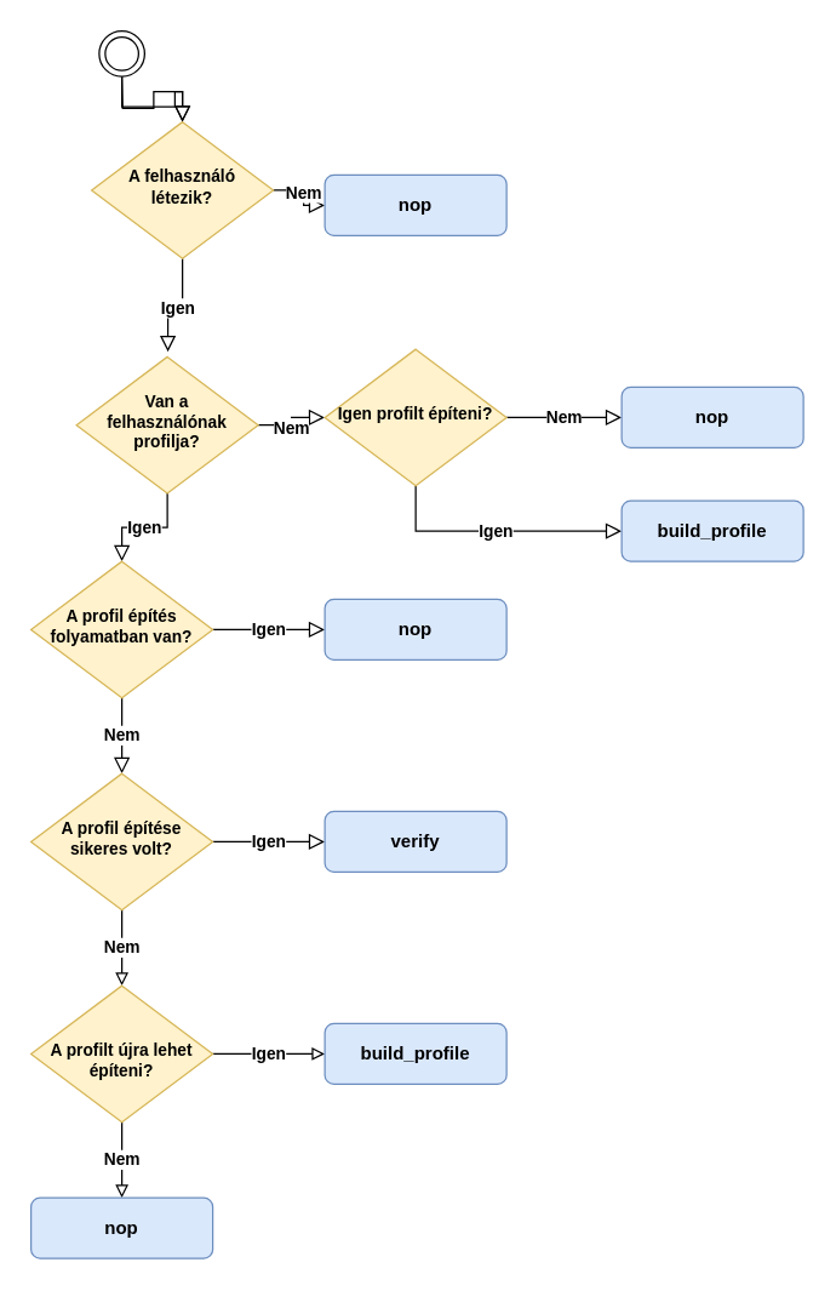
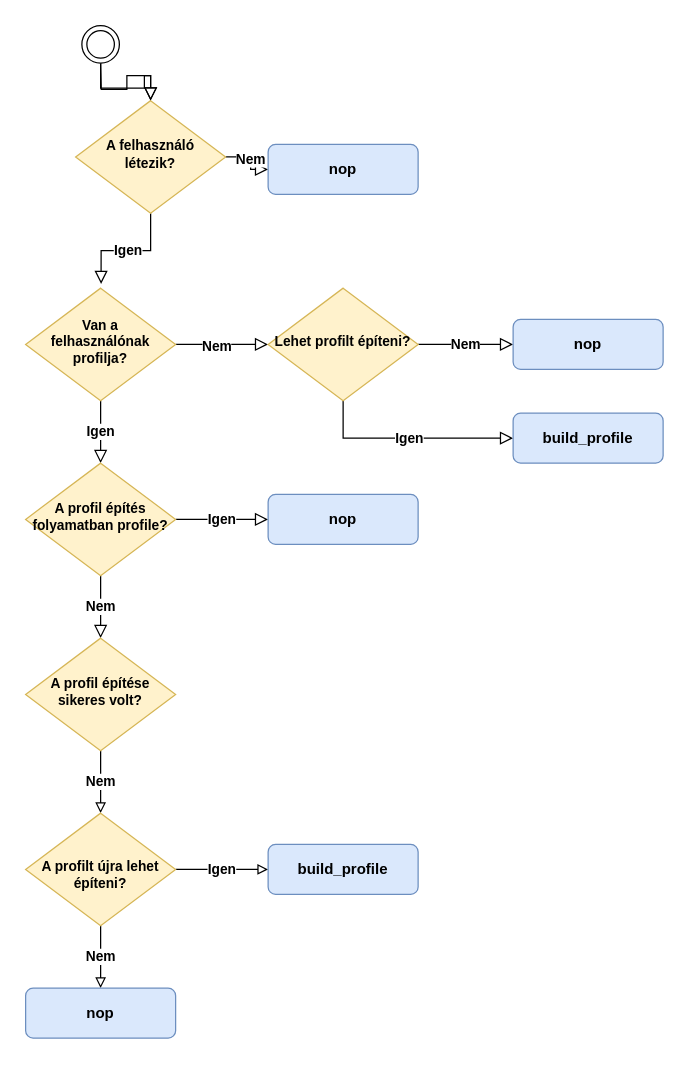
  <mxCell id="0" />
  <mxCell id="1" parent="0" />
  <mxCell id="2" value="" style="rounded=0;html=1;jettySize=auto;orthogonalLoop=1;fontSize=11;endArrow=block;endFill=0;endSize=8;strokeWidth=1;shadow=0;labelBackgroundColor=none;edgeStyle=orthogonalEdgeStyle;fontStyle=1" parent="1" target="5" edge="1"><mxGeometry relative="1" as="geometry"><mxPoint x="80" y="50" as="sourcePoint" /></mxGeometry></mxCell>
  <mxCell id="3" value="Nem" style="edgeStyle=orthogonalEdgeStyle;rounded=0;orthogonalLoop=1;jettySize=auto;html=1;entryX=0;entryY=0.5;entryDx=0;entryDy=0;fontSize=11;endArrow=block;endFill=0;endSize=8;fontStyle=1" parent="1" source="5" target="6" edge="1"><mxGeometry relative="1" as="geometry" /></mxCell>
  <mxCell id="4" value="&lt;b&gt;Igen&lt;/b&gt;" style="edgeStyle=orthogonalEdgeStyle;rounded=0;orthogonalLoop=1;jettySize=auto;html=1;entryX=0.503;entryY=-0.037;entryDx=0;entryDy=0;entryPerimeter=0;fontSize=11;endArrow=block;endFill=0;endSize=8;" parent="1" source="5" target="10" edge="1"><mxGeometry relative="1" as="geometry" /></mxCell>
  <mxCell id="5" value="A felhasználó létezik?" style="rhombus;whiteSpace=wrap;html=1;shadow=0;fontFamily=Helvetica;fontSize=11;align=center;strokeWidth=1;spacing=6;spacingTop=-4;fontStyle=1;fillColor=#fff2cc;strokeColor=#d6b656;" parent="1" vertex="1"><mxGeometry x="60" y="80" width="120" height="90" as="geometry" /></mxCell>
  <mxCell id="6" value="nop" style="rounded=1;whiteSpace=wrap;html=1;fontSize=12;glass=0;strokeWidth=1;shadow=0;fontStyle=1;fillColor=#dae8fc;strokeColor=#6c8ebf;" parent="1" vertex="1"><mxGeometry x="214" y="115" width="120" height="40" as="geometry" /></mxCell>
  <mxCell id="7" value="" style="edgeStyle=orthogonalEdgeStyle;rounded=0;html=1;jettySize=auto;orthogonalLoop=1;fontSize=11;endArrow=block;endFill=0;endSize=8;strokeWidth=1;shadow=0;labelBackgroundColor=none;entryX=0;entryY=0.5;entryDx=0;entryDy=0;fontStyle=1" parent="1" source="10" target="13" edge="1"><mxGeometry x="-0.2" y="40" relative="1" as="geometry"><mxPoint as="offset" /><mxPoint x="180" y="260" as="targetPoint" /></mxGeometry></mxCell>
  <mxCell id="8" value="Nem" style="edgeLabel;html=1;align=center;verticalAlign=middle;resizable=0;points=[];fontStyle=1" parent="7" vertex="1" connectable="0"><mxGeometry x="-0.133" y="-1" relative="1" as="geometry"><mxPoint as="offset" /></mxGeometry></mxCell>
  <mxCell id="9" value="Igen" style="edgeStyle=orthogonalEdgeStyle;rounded=0;orthogonalLoop=1;jettySize=auto;html=1;endArrow=block;endFill=0;endSize=8;fontStyle=1" parent="1" source="10" target="18" edge="1"><mxGeometry relative="1" as="geometry" /></mxCell>
- <mxCell id="10" value="Van a felhasználónak profilja?" style="rhombus;whiteSpace=wrap;html=1;shadow=0;fontFamily=Helvetica;fontSize=11;align=center;strokeWidth=1;spacing=6;spacingTop=-4;fontStyle=1;fillColor=#fff2cc;strokeColor=#d6b656;" parent="1" vertex="1"><mxGeometry x="50" y="235" width="120" height="90" as="geometry" /></mxCell>
+ <mxCell id="10" value="Van a felhasználónak profilja?" style="rhombus;whiteSpace=wrap;html=1;shadow=0;fontFamily=Helvetica;fontSize=11;align=center;strokeWidth=1;spacing=6;spacingTop=-4;fontStyle=1;fillColor=#fff2cc;strokeColor=#d6b656;" parent="1" vertex="1"><mxGeometry y="230" width="120" height="90" as="geometry" x="20" /></mxCell>
  <mxCell id="11" value="Nem" style="edgeStyle=orthogonalEdgeStyle;rounded=0;orthogonalLoop=1;jettySize=auto;html=1;endArrow=block;endFill=0;endSize=8;fontStyle=1;exitX=1;exitY=0.5;exitDx=0;exitDy=0;entryX=0;entryY=0.5;entryDx=0;entryDy=0;" parent="1" source="13" target="14" edge="1"><mxGeometry relative="1" as="geometry"><mxPoint x="291" y="260" as="sourcePoint" /><mxPoint x="380" y="270" as="targetPoint" /></mxGeometry></mxCell>
  <mxCell id="12" value="&lt;b&gt;Igen&lt;/b&gt;" style="edgeStyle=orthogonalEdgeStyle;rounded=0;orthogonalLoop=1;jettySize=auto;html=1;entryX=0;entryY=0.5;entryDx=0;entryDy=0;fontSize=11;endArrow=block;endFill=0;endSize=8;exitX=0.5;exitY=1;exitDx=0;exitDy=0;" parent="1" source="13" target="15" edge="1"><mxGeometry relative="1" as="geometry" /></mxCell>
- <mxCell id="13" value="Igen profilt építeni?" style="rhombus;whiteSpace=wrap;html=1;shadow=0;fontFamily=Helvetica;fontSize=11;align=center;strokeWidth=1;spacing=6;spacingTop=-4;fontStyle=1;fillColor=#fff2cc;strokeColor=#d6b656;" parent="1" vertex="1"><mxGeometry x="214" y="230" width="120" height="90" as="geometry" /></mxCell>
+ <mxCell id="13" value="Lehet profilt építeni?" style="rhombus;whiteSpace=wrap;html=1;shadow=0;fontFamily=Helvetica;fontSize=11;align=center;strokeWidth=1;spacing=6;spacingTop=-4;fontStyle=1;fillColor=#fff2cc;strokeColor=#d6b656;" parent="1" vertex="1"><mxGeometry x="214" y="230" width="120" height="90" as="geometry" /></mxCell>
  <mxCell id="14" value="nop" style="rounded=1;whiteSpace=wrap;html=1;fontSize=12;glass=0;strokeWidth=1;shadow=0;fontStyle=1;fillColor=#dae8fc;strokeColor=#6c8ebf;" parent="1" vertex="1"><mxGeometry x="410" y="255" width="120" height="40" as="geometry" /></mxCell>
  <mxCell id="15" value="build_profile" style="rounded=1;whiteSpace=wrap;html=1;fontSize=12;glass=0;strokeWidth=1;shadow=0;fontStyle=1;fillColor=#dae8fc;strokeColor=#6c8ebf;" parent="1" vertex="1"><mxGeometry x="410" y="330" width="120" height="40" as="geometry" /></mxCell>
  <mxCell id="16" value="Igen" style="edgeStyle=orthogonalEdgeStyle;rounded=0;orthogonalLoop=1;jettySize=auto;html=1;entryX=0;entryY=0.5;entryDx=0;entryDy=0;endArrow=block;endFill=0;endSize=8;fontStyle=1" parent="1" source="18" target="19" edge="1"><mxGeometry relative="1" as="geometry" /></mxCell>
  <mxCell id="17" value="Nem" style="edgeStyle=orthogonalEdgeStyle;rounded=0;orthogonalLoop=1;jettySize=auto;html=1;entryX=0.5;entryY=0;entryDx=0;entryDy=0;endArrow=block;endFill=0;endSize=8;fontStyle=1" parent="1" source="18" target="24" edge="1"><mxGeometry relative="1" as="geometry" /></mxCell>
- <mxCell id="18" value="A profil építés folyamatban van?" style="rhombus;whiteSpace=wrap;html=1;shadow=0;fontFamily=Helvetica;fontSize=11;align=center;strokeWidth=1;spacing=6;spacingTop=-4;fontStyle=1;fillColor=#fff2cc;strokeColor=#d6b656;" parent="1" vertex="1"><mxGeometry y="370" width="120" height="90" as="geometry" x="20" /></mxCell>
+ <mxCell id="18" value="A profil építés folyamatban profile?" style="rhombus;whiteSpace=wrap;html=1;shadow=0;fontFamily=Helvetica;fontSize=11;align=center;strokeWidth=1;spacing=6;spacingTop=-4;fontStyle=1;fillColor=#fff2cc;strokeColor=#d6b656;" parent="1" vertex="1"><mxGeometry y="370" width="120" height="90" as="geometry" x="20" /></mxCell>
  <mxCell id="19" value="nop" style="rounded=1;whiteSpace=wrap;html=1;fontSize=12;glass=0;strokeWidth=1;shadow=0;fontStyle=1;fillColor=#dae8fc;strokeColor=#6c8ebf;" parent="1" vertex="1"><mxGeometry x="214" y="395" width="120" height="40" as="geometry" /></mxCell>
  <mxCell id="20" value="" style="edgeStyle=orthogonalEdgeStyle;rounded=0;orthogonalLoop=1;jettySize=auto;html=1;endArrow=block;endFill=0;endSize=8;fontStyle=1" parent="1" source="21" target="5" edge="1"><mxGeometry relative="1" as="geometry" /></mxCell>
  <mxCell id="21" value="" style="ellipse;shape=doubleEllipse;html=1;dashed=0;whitespace=wrap;aspect=fixed;fontStyle=1" parent="1" vertex="1"><mxGeometry x="65" width="30" height="30" as="geometry" y="20" /></mxCell>
- <mxCell id="22" value="Igen" style="edgeStyle=orthogonalEdgeStyle;rounded=0;orthogonalLoop=1;jettySize=auto;html=1;entryX=0;entryY=0.5;entryDx=0;entryDy=0;endArrow=block;endFill=0;endSize=8;fontStyle=1" parent="1" source="24" target="25" edge="1"><mxGeometry relative="1" as="geometry" /></mxCell>
  <mxCell id="23" value="Nem" style="edgeStyle=orthogonalEdgeStyle;rounded=0;orthogonalLoop=1;jettySize=auto;html=1;entryX=0.5;entryY=0;entryDx=0;entryDy=0;endArrow=block;endFill=0;fontStyle=1" parent="1" source="24" target="28" edge="1"><mxGeometry relative="1" as="geometry" /></mxCell>
  <mxCell id="24" value="A profil építése sikeres volt?" style="rhombus;whiteSpace=wrap;html=1;shadow=0;fontFamily=Helvetica;fontSize=11;align=center;strokeWidth=1;spacing=6;spacingTop=-4;fontStyle=1;fillColor=#fff2cc;strokeColor=#d6b656;" parent="1" vertex="1"><mxGeometry y="510" width="120" height="90" as="geometry" x="20" /></mxCell>
- <mxCell id="25" value="verify" style="rounded=1;whiteSpace=wrap;html=1;fontSize=12;glass=0;strokeWidth=1;shadow=0;fontStyle=1;fillColor=#dae8fc;strokeColor=#6c8ebf;" parent="1" vertex="1"><mxGeometry x="214" y="535" width="120" height="40" as="geometry" /></mxCell>
  <mxCell id="26" value="Nem" style="edgeStyle=orthogonalEdgeStyle;rounded=0;orthogonalLoop=1;jettySize=auto;html=1;entryX=0.5;entryY=0;entryDx=0;entryDy=0;endArrow=block;endFill=0;fontStyle=1" parent="1" source="28" target="30" edge="1"><mxGeometry relative="1" as="geometry" /></mxCell>
  <mxCell id="27" value="Igen" style="edgeStyle=orthogonalEdgeStyle;rounded=0;orthogonalLoop=1;jettySize=auto;html=1;entryX=0;entryY=0.5;entryDx=0;entryDy=0;endArrow=block;endFill=0;fontStyle=1" parent="1" source="28" target="29" edge="1"><mxGeometry relative="1" as="geometry" /></mxCell>
  <mxCell id="28" value="&lt;br&gt;A profilt újra lehet építeni?" style="rhombus;whiteSpace=wrap;html=1;shadow=0;fontFamily=Helvetica;fontSize=11;align=center;strokeWidth=1;spacing=6;spacingTop=-4;fontStyle=1;fillColor=#fff2cc;strokeColor=#d6b656;" parent="1" vertex="1"><mxGeometry y="650" width="120" height="90" as="geometry" x="20" /></mxCell>
  <mxCell id="29" value="build_profile" style="rounded=1;whiteSpace=wrap;html=1;fontSize=12;glass=0;strokeWidth=1;shadow=0;fontStyle=1;fillColor=#dae8fc;strokeColor=#6c8ebf;" parent="1" vertex="1"><mxGeometry x="214" y="675" width="120" height="40" as="geometry" /></mxCell>
  <mxCell id="30" value="nop" style="rounded=1;whiteSpace=wrap;html=1;fontSize=12;glass=0;strokeWidth=1;shadow=0;fontStyle=1;fillColor=#dae8fc;strokeColor=#6c8ebf;" parent="1" vertex="1"><mxGeometry y="790" width="120" height="40" as="geometry" x="20" /></mxCell>
